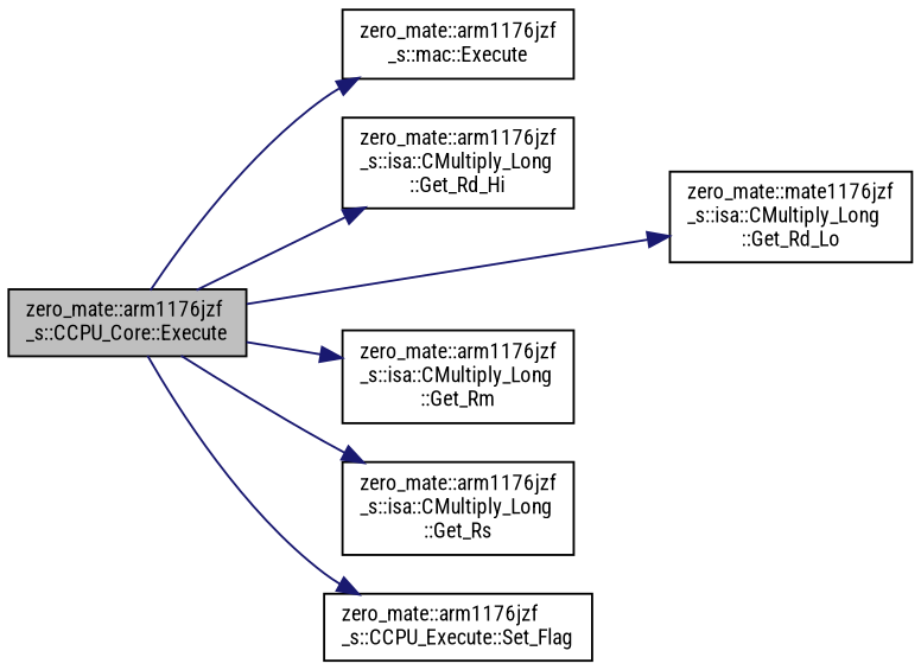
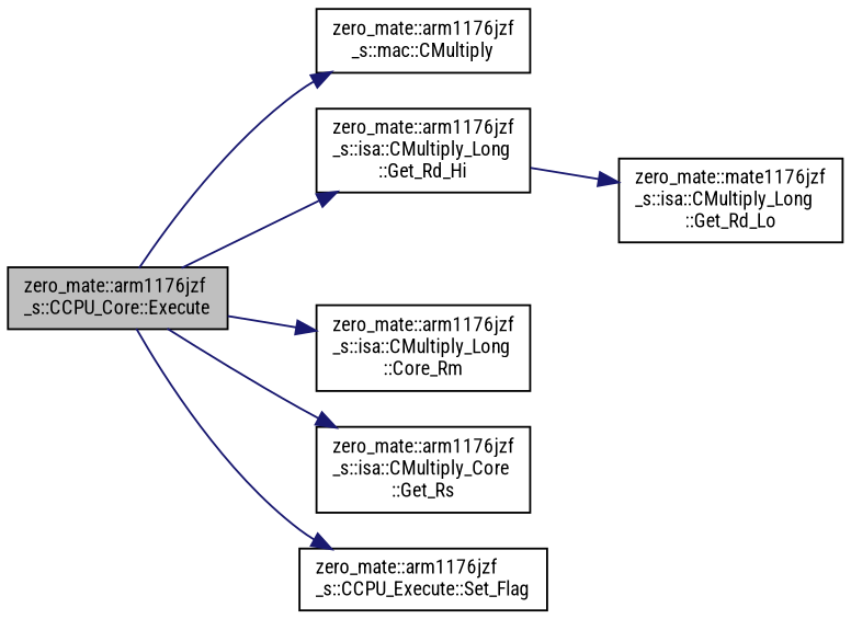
  digraph {
    fontname="Roboto Condensed"
    rankdir=LR
    node [color=black fontname="Roboto Condensed" fontsize=10 shape=record]
    edge [color=midnightblue fontname="Roboto Condensed" fontsize=10 labelfontname=Helvetica labelfontsize=10 style=solid]
    n1 [fillcolor=grey75 fontcolor=black height=0.2 label="zero_mate::arm1176jzf\l_s::CCPU_Core::Execute" style=filled width=0.4]
-   n2 [height=0.2 label="zero_mate::arm1176jzf\l_s::mac::Execute" width=0.4]
+   n2 [height=0.2 label="zero_mate::arm1176jzf\l_s::mac::CMultiply" width=0.4]
    n3 [height=0.2 label="zero_mate::arm1176jzf\l_s::isa::CMultiply_Long\l::Get_Rd_Hi" width=0.4]
    n4 [height=0.2 label="zero_mate::mate1176jzf\l_s::isa::CMultiply_Long\l::Get_Rd_Lo" width=0.4]
-   n5 [height=0.2 label="zero_mate::arm1176jzf\l_s::isa::CMultiply_Long\l::Get_Rm" width=0.4]
-   n6 [height=0.2 label="zero_mate::arm1176jzf\l_s::isa::CMultiply_Long\l::Get_Rs" width=0.4]
+   n5 [height=0.2 label="zero_mate::arm1176jzf\l_s::isa::CMultiply_Long\l::Core_Rm" width=0.4]
+   n6 [height=0.2 label="zero_mate::arm1176jzf\l_s::isa::CMultiply_Core\l::Get_Rs" width=0.4]
    n7 [height=0.2 label="zero_mate::arm1176jzf\l_s::CCPU_Execute::Set_Flag" width=0.4]
    n1 -> n2
    n1 -> n3
-   n1 -> n4
+   n3 -> n4
    n1 -> n5
    n1 -> n6
    n1 -> n7
  }
